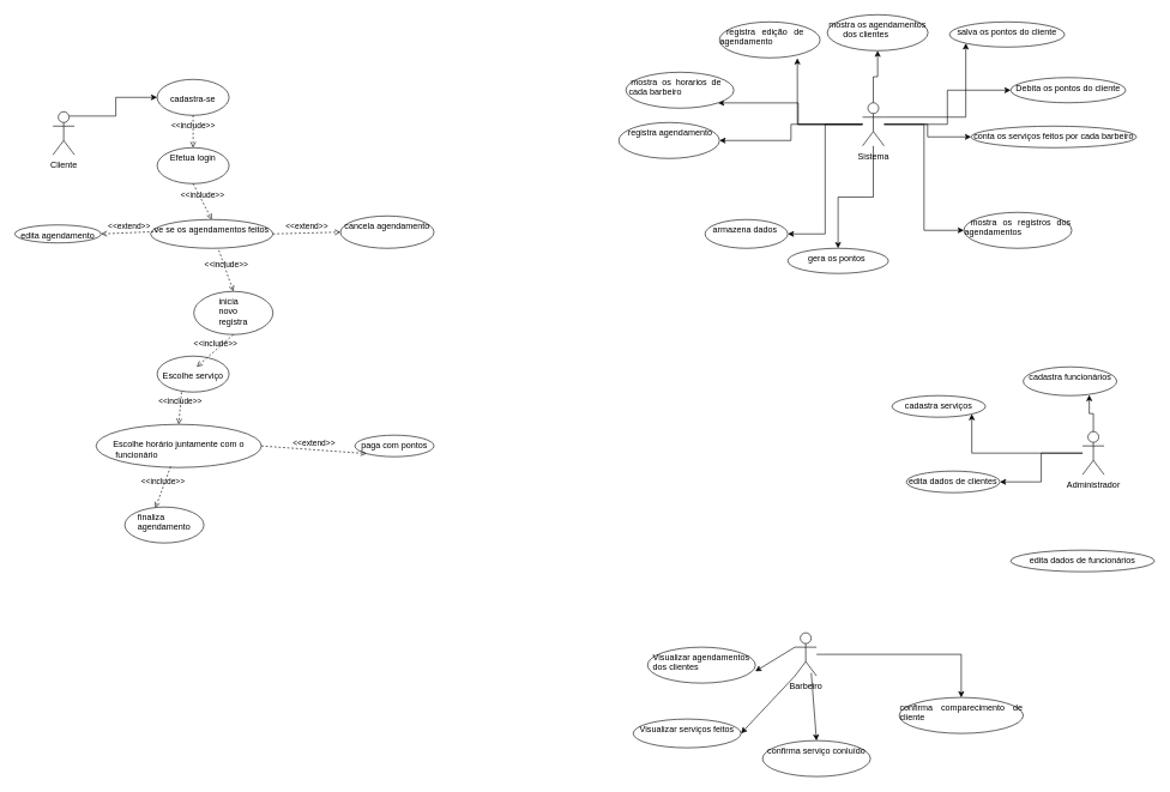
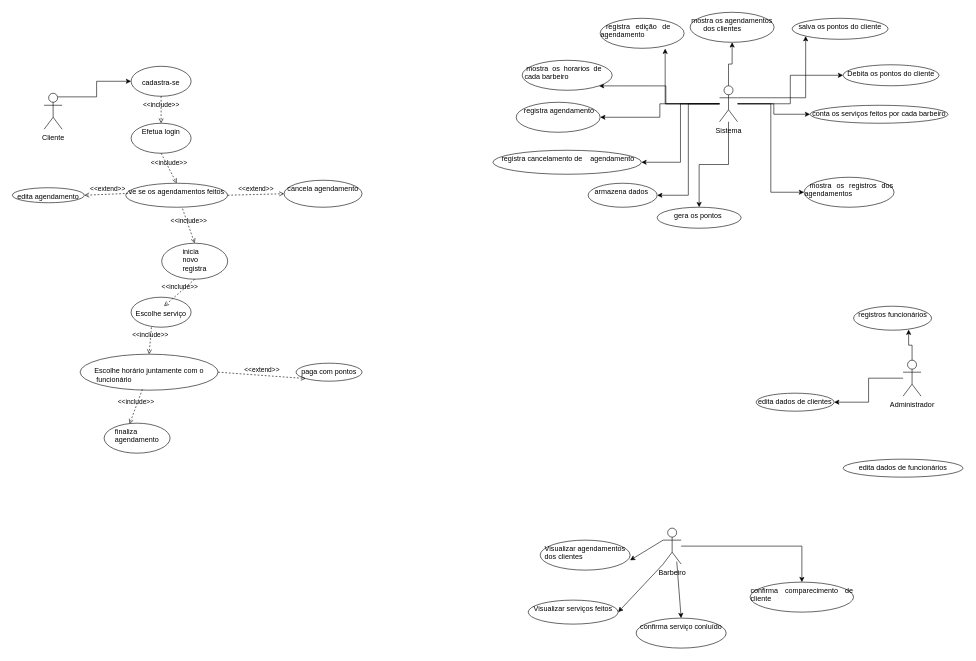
  <mxCell id="0" />
  <mxCell id="1" parent="0" />
  <mxCell id="2" value="" style="edgeStyle=orthogonalEdgeStyle;rounded=0;orthogonalLoop=1;jettySize=auto;html=1;exitX=0.75;exitY=0.1;exitDx=0;exitDy=0;exitPerimeter=0;entryX=0;entryY=0.5;entryDx=0;entryDy=0;" parent="1" source="3" target="6" edge="1"><mxGeometry relative="1" as="geometry"><mxPoint x="-96.52" y="145" as="sourcePoint" /><mxPoint x="208.48" y="95" as="targetPoint" /></mxGeometry></mxCell>
  <mxCell id="3" value="Cliente" style="shape=umlActor;verticalLabelPosition=bottom;verticalAlign=top;html=1;" parent="1" vertex="1"><mxGeometry x="73" y="155" width="30" height="60" as="geometry" /></mxCell>
  <mxCell id="4" style="edgeStyle=orthogonalEdgeStyle;rounded=0;orthogonalLoop=1;jettySize=auto;html=1;" parent="1" source="5" target="45" edge="1"><mxGeometry relative="1" as="geometry" /></mxCell>
  <mxCell id="5" value="Barbeiro" style="shape=umlActor;verticalLabelPosition=bottom;verticalAlign=top;html=1;" parent="1" vertex="1"><mxGeometry x="1105" y="880" width="30" height="60" as="geometry" /></mxCell>
  <mxCell id="6" value="&lt;div style=&quot;text-align: justify;&quot;&gt;&lt;br&gt;&lt;/div&gt;&lt;div style=&quot;text-align: justify;&quot;&gt;cadastra-se&lt;/div&gt;" style="ellipse;whiteSpace=wrap;html=1;verticalAlign=top;" parent="1" vertex="1"><mxGeometry x="218" y="110" width="100" height="50" as="geometry" /></mxCell>
  <mxCell id="7" value="&lt;div style=&quot;text-align: justify;&quot;&gt;finaliza&lt;/div&gt;&lt;div style=&quot;text-align: justify;&quot;&gt;&lt;span style=&quot;background-color: initial;&quot;&gt;agendamento&lt;/span&gt;&lt;br&gt;&lt;/div&gt;" style="ellipse;whiteSpace=wrap;html=1;verticalAlign=top;" parent="1" vertex="1"><mxGeometry x="173" y="705" width="110" height="50" as="geometry" /></mxCell>
  <mxCell id="8" value="&lt;div style=&quot;text-align: justify;&quot;&gt;&lt;span style=&quot;background-color: initial;&quot;&gt;&lt;br&gt;&lt;/span&gt;&lt;/div&gt;&lt;div style=&quot;text-align: justify;&quot;&gt;&lt;span style=&quot;background-color: initial;&quot;&gt;Escolhe serviço&lt;/span&gt;&lt;br&gt;&lt;/div&gt;" style="ellipse;whiteSpace=wrap;html=1;verticalAlign=top;" parent="1" vertex="1"><mxGeometry x="218" y="495" width="100" height="50" as="geometry" /></mxCell>
  <mxCell id="9" style="edgeStyle=orthogonalEdgeStyle;rounded=0;orthogonalLoop=1;jettySize=auto;html=1;entryX=1;entryY=1;entryDx=0;entryDy=0;" parent="1" source="19" target="21" edge="1"><mxGeometry relative="1" as="geometry" /></mxCell>
  <mxCell id="10" style="edgeStyle=orthogonalEdgeStyle;rounded=0;orthogonalLoop=1;jettySize=auto;html=1;entryX=0.5;entryY=1;entryDx=0;entryDy=0;" parent="1" source="19" target="30" edge="1"><mxGeometry relative="1" as="geometry" /></mxCell>
  <mxCell id="11" style="edgeStyle=orthogonalEdgeStyle;rounded=0;orthogonalLoop=1;jettySize=auto;html=1;entryX=0;entryY=1;entryDx=0;entryDy=0;exitX=1;exitY=0.333;exitDx=0;exitDy=0;exitPerimeter=0;" parent="1" source="19" target="37" edge="1"><mxGeometry relative="1" as="geometry"><mxPoint x="1220" y="150.001" as="sourcePoint" /><mxPoint x="1333.151" y="37.118" as="targetPoint" /><Array as="points"><mxPoint x="1342" y="162" /></Array></mxGeometry></mxCell>
  <mxCell id="12" style="edgeStyle=orthogonalEdgeStyle;rounded=0;orthogonalLoop=1;jettySize=auto;html=1;entryX=0;entryY=0.5;entryDx=0;entryDy=0;" parent="1" source="19" target="38" edge="1"><mxGeometry relative="1" as="geometry" /></mxCell>
  <mxCell id="13" style="edgeStyle=orthogonalEdgeStyle;rounded=0;orthogonalLoop=1;jettySize=auto;html=1;entryX=0;entryY=0.5;entryDx=0;entryDy=0;" parent="1" source="19" target="40" edge="1"><mxGeometry relative="1" as="geometry" /></mxCell>
  <mxCell id="14" style="edgeStyle=orthogonalEdgeStyle;rounded=0;orthogonalLoop=1;jettySize=auto;html=1;entryX=0;entryY=0.5;entryDx=0;entryDy=0;" parent="1" source="19" target="44" edge="1"><mxGeometry relative="1" as="geometry" /></mxCell>
  <mxCell id="15" style="edgeStyle=orthogonalEdgeStyle;rounded=0;orthogonalLoop=1;jettySize=auto;html=1;" parent="1" source="19" target="36" edge="1"><mxGeometry relative="1" as="geometry" /></mxCell>
  <mxCell id="16" style="edgeStyle=orthogonalEdgeStyle;rounded=0;orthogonalLoop=1;jettySize=auto;html=1;entryX=1;entryY=0.5;entryDx=0;entryDy=0;" parent="1" source="19" target="20" edge="1"><mxGeometry relative="1" as="geometry" /></mxCell>
+ <mxCell id="17" style="edgeStyle=orthogonalEdgeStyle;rounded=0;orthogonalLoop=1;jettySize=auto;html=1;entryX=1;entryY=0.5;entryDx=0;entryDy=0;" parent="1" source="19" target="41" edge="1"><mxGeometry relative="1" as="geometry" /></mxCell>
  <mxCell id="18" style="edgeStyle=orthogonalEdgeStyle;rounded=0;orthogonalLoop=1;jettySize=auto;html=1;entryX=1;entryY=0.5;entryDx=0;entryDy=0;" parent="1" source="19" target="35" edge="1"><mxGeometry relative="1" as="geometry" /></mxCell>
  <mxCell id="19" value="Sistema" style="shape=umlActor;verticalLabelPosition=bottom;verticalAlign=top;html=1;" parent="1" vertex="1"><mxGeometry x="1199" y="142.5" width="30" height="60" as="geometry" /></mxCell>
  <mxCell id="20" value="&lt;div style=&quot;text-align: justify;&quot;&gt;armazena dados&amp;nbsp;&lt;/div&gt;" style="ellipse;whiteSpace=wrap;html=1;verticalAlign=top;" parent="1" vertex="1"><mxGeometry x="980" y="305" width="115" height="40" as="geometry" /></mxCell>
  <mxCell id="21" value="&lt;div style=&quot;text-align: justify;&quot;&gt;&amp;nbsp;mostra os horarios de&amp;nbsp; &amp;nbsp; &amp;nbsp;cada barbeiro&lt;/div&gt;" style="ellipse;whiteSpace=wrap;html=1;verticalAlign=top;" parent="1" vertex="1"><mxGeometry x="870" width="150" height="50" as="geometry" y="100" /></mxCell>
  <mxCell id="22" style="edgeStyle=orthogonalEdgeStyle;rounded=0;orthogonalLoop=1;jettySize=auto;html=1;entryX=1;entryY=0.5;entryDx=0;entryDy=0;" parent="1" source="24" target="42" edge="1"><mxGeometry relative="1" as="geometry" /></mxCell>
- <mxCell id="23" style="edgeStyle=orthogonalEdgeStyle;rounded=0;orthogonalLoop=1;jettySize=auto;html=1;entryX=1;entryY=1;entryDx=0;entryDy=0;" parent="1" source="24" target="26" edge="1"><mxGeometry relative="1" as="geometry" /></mxCell>
  <mxCell id="24" value="Administrador" style="shape=umlActor;verticalLabelPosition=bottom;verticalAlign=top;html=1;" parent="1" vertex="1"><mxGeometry x="1505" y="600" width="30" height="60" as="geometry" /></mxCell>
- <mxCell id="25" value="&lt;div style=&quot;text-align: justify;&quot;&gt;cadastra funcionários&lt;/div&gt;" style="ellipse;whiteSpace=wrap;html=1;verticalAlign=top;" parent="1" vertex="1"><mxGeometry x="1422.5" y="510" width="130" height="40" as="geometry" /></mxCell>
- <mxCell id="26" value="&lt;div style=&quot;text-align: justify;&quot;&gt;cadastra serviços&lt;/div&gt;" style="ellipse;whiteSpace=wrap;html=1;verticalAlign=top;" parent="1" vertex="1"><mxGeometry x="1240" y="550" width="130" height="30" as="geometry" /></mxCell>
+ <mxCell id="25" value="&lt;div style=&quot;text-align: justify;&quot;&gt;registros funcionários&lt;/div&gt;" style="ellipse;whiteSpace=wrap;html=1;verticalAlign=top;" parent="1" vertex="1"><mxGeometry x="1422.5" y="510" width="130" height="40" as="geometry" /></mxCell>
  <mxCell id="27" value="&lt;div style=&quot;text-align: justify;&quot;&gt;edita agendamento&lt;/div&gt;" style="ellipse;whiteSpace=wrap;html=1;verticalAlign=top;" parent="1" vertex="1"><mxGeometry x="20" y="312.5" width="120" height="25" as="geometry" /></mxCell>
  <mxCell id="28" value="&lt;div style=&quot;text-align: justify;&quot;&gt;&amp;nbsp;registra edição de&amp;nbsp; &amp;nbsp; agendamento&lt;/div&gt;" style="ellipse;whiteSpace=wrap;html=1;verticalAlign=top;" parent="1" vertex="1"><mxGeometry x="1000" y="30" width="140" height="50" as="geometry" /></mxCell>
  <mxCell id="29" value="&lt;div style=&quot;text-align: justify;&quot;&gt;Efetua login&lt;/div&gt;" style="ellipse;whiteSpace=wrap;html=1;verticalAlign=top;" parent="1" vertex="1"><mxGeometry x="218" y="205" width="100" height="50" as="geometry" /></mxCell>
  <mxCell id="30" value="&lt;div style=&quot;text-align: justify;&quot;&gt;mostra os agendamentos&lt;/div&gt;&lt;div style=&quot;text-align: justify;&quot;&gt;&amp;nbsp; &amp;nbsp; &amp;nbsp; dos clientes&lt;/div&gt;" style="ellipse;whiteSpace=wrap;html=1;verticalAlign=top;" parent="1" vertex="1"><mxGeometry x="1150" y="20" width="140" height="50" as="geometry" /></mxCell>
  <mxCell id="31" value="&lt;div style=&quot;text-align: justify;&quot;&gt;inicia&lt;/div&gt;&lt;div style=&quot;text-align: justify;&quot;&gt;novo&lt;/div&gt;&lt;div style=&quot;text-align: justify;&quot;&gt;registra&lt;/div&gt;" style="ellipse;whiteSpace=wrap;html=1;verticalAlign=top;" parent="1" vertex="1"><mxGeometry x="269" y="405" width="110" height="60" as="geometry" /></mxCell>
  <mxCell id="32" value="&lt;div style=&quot;text-align: justify;&quot;&gt;cancela agendamento&lt;/div&gt;" style="ellipse;whiteSpace=wrap;html=1;verticalAlign=top;" parent="1" vertex="1"><mxGeometry x="473" y="300" width="130" height="45" as="geometry" /></mxCell>
  <mxCell id="33" value="&lt;div style=&quot;text-align: justify;&quot;&gt;ve se os agendamentos feitos&lt;/div&gt;" style="ellipse;whiteSpace=wrap;html=1;verticalAlign=top;" parent="1" vertex="1"><mxGeometry x="209" y="305" width="170" height="40" as="geometry" /></mxCell>
  <mxCell id="34" value="&lt;div style=&quot;text-align: justify;&quot;&gt;&lt;span style=&quot;background-color: initial;&quot;&gt;&lt;br&gt;&lt;/span&gt;&lt;/div&gt;&lt;div style=&quot;text-align: justify;&quot;&gt;&lt;span style=&quot;background-color: initial;&quot;&gt;Escolhe horário juntamente com o&lt;/span&gt;&lt;/div&gt;&lt;div style=&quot;text-align: justify;&quot;&gt;&lt;span style=&quot;background-color: initial;&quot;&gt;&amp;nbsp;funcionário&lt;/span&gt;&lt;br&gt;&lt;/div&gt;" style="ellipse;whiteSpace=wrap;html=1;verticalAlign=top;" parent="1" vertex="1"><mxGeometry x="133" y="590" width="230" height="60" as="geometry" /></mxCell>
  <mxCell id="35" value="&lt;div style=&quot;text-align: justify;&quot;&gt;&amp;nbsp;registra agendamento&lt;/div&gt;" style="ellipse;whiteSpace=wrap;html=1;verticalAlign=top;" parent="1" vertex="1"><mxGeometry x="860" y="170" width="140" height="50" as="geometry" /></mxCell>
  <mxCell id="36" value="&lt;div style=&quot;text-align: justify;&quot;&gt;gera os pontos&amp;nbsp;&lt;/div&gt;&lt;div style=&quot;text-align: justify;&quot;&gt;&lt;br&gt;&lt;/div&gt;" style="ellipse;whiteSpace=wrap;html=1;verticalAlign=top;" parent="1" vertex="1"><mxGeometry x="1095" y="345" width="140" height="35" as="geometry" /></mxCell>
  <mxCell id="37" value="&lt;div style=&quot;text-align: justify;&quot;&gt;salva os pontos do cliente&lt;/div&gt;" style="ellipse;whiteSpace=wrap;html=1;verticalAlign=top;" parent="1" vertex="1"><mxGeometry x="1320" y="30" width="160" height="35" as="geometry" /></mxCell>
  <mxCell id="38" value="&lt;div style=&quot;text-align: justify;&quot;&gt;Debita os pontos do cliente&lt;/div&gt;" style="ellipse;whiteSpace=wrap;html=1;verticalAlign=top;" parent="1" vertex="1"><mxGeometry x="1405" y="107.5" width="160" height="35" as="geometry" /></mxCell>
  <mxCell id="39" value="&lt;div style=&quot;text-align: justify;&quot;&gt;paga com pontos&lt;/div&gt;" style="ellipse;whiteSpace=wrap;html=1;verticalAlign=top;" parent="1" vertex="1"><mxGeometry x="493" y="605" width="110" height="30" as="geometry" /></mxCell>
  <mxCell id="40" value="&lt;div style=&quot;text-align: justify;&quot;&gt;conta os serviços feitos por cada barbeiro&lt;/div&gt;" style="ellipse;whiteSpace=wrap;html=1;verticalAlign=top;" parent="1" vertex="1"><mxGeometry x="1350" y="175" width="230" height="30" as="geometry" /></mxCell>
+ <mxCell id="41" value="&lt;div style=&quot;text-align: justify;&quot;&gt;&amp;nbsp;registra cancelamento de&amp;nbsp; &amp;nbsp; agendamento&lt;/div&gt;" style="ellipse;whiteSpace=wrap;html=1;verticalAlign=top;" parent="1" vertex="1"><mxGeometry x="821.25" y="250" width="247.5" height="40" as="geometry" /></mxCell>
  <mxCell id="42" value="&lt;div style=&quot;text-align: justify;&quot;&gt;edita dados de clientes&lt;/div&gt;" style="ellipse;whiteSpace=wrap;html=1;verticalAlign=top;" parent="1" vertex="1"><mxGeometry x="1260" y="655" width="130" height="30" as="geometry" /></mxCell>
  <mxCell id="43" value="&lt;div style=&quot;text-align: justify;&quot;&gt;edita dados de funcionários&lt;/div&gt;" style="ellipse;whiteSpace=wrap;html=1;verticalAlign=top;" parent="1" vertex="1"><mxGeometry x="1405" y="765" width="200" height="30" as="geometry" /></mxCell>
  <mxCell id="44" value="&lt;div style=&quot;text-align: justify;&quot;&gt;&amp;nbsp;mostra os registros dos agendamentos&lt;/div&gt;" style="ellipse;whiteSpace=wrap;html=1;verticalAlign=top;" parent="1" vertex="1"><mxGeometry x="1340" y="295" width="150" height="50" as="geometry" /></mxCell>
  <mxCell id="45" value="&lt;div style=&quot;text-align: justify;&quot;&gt;confirma comparecimento de cliente&lt;/div&gt;" style="ellipse;whiteSpace=wrap;html=1;verticalAlign=top;" parent="1" vertex="1"><mxGeometry x="1250" y="970" width="172.5" height="50" as="geometry" /></mxCell>
  <mxCell id="46" value="&lt;div style=&quot;text-align: justify;&quot;&gt;confirma serviço conluído&lt;/div&gt;" style="ellipse;whiteSpace=wrap;html=1;verticalAlign=top;" parent="1" vertex="1"><mxGeometry x="1060" y="1030" width="150" height="50" as="geometry" /></mxCell>
  <mxCell id="47" value="&lt;div style=&quot;text-align: justify;&quot;&gt;Visualizar agendamentos&lt;/div&gt;&lt;div style=&quot;text-align: justify;&quot;&gt;dos clientes&lt;/div&gt;" style="ellipse;whiteSpace=wrap;html=1;verticalAlign=top;" parent="1" vertex="1"><mxGeometry x="900" y="900" width="150" height="50" as="geometry" /></mxCell>
  <mxCell id="48" value="&lt;div style=&quot;text-align: justify;&quot;&gt;Visualizar serviços feitos&lt;/div&gt;" style="ellipse;whiteSpace=wrap;html=1;verticalAlign=top;" parent="1" vertex="1"><mxGeometry x="880" y="1000" width="150" height="40" as="geometry" /></mxCell>
  <mxCell id="49" value="&amp;lt;&amp;lt;include&amp;gt;&amp;gt;" style="html=1;verticalAlign=bottom;labelBackgroundColor=none;endArrow=open;endFill=0;dashed=1;rounded=0;exitX=0.5;exitY=1;exitDx=0;exitDy=0;entryX=0.5;entryY=0;entryDx=0;entryDy=0;" parent="1" source="6" target="29" edge="1"><mxGeometry width="160" relative="1" as="geometry"><mxPoint x="313" y="185" as="sourcePoint" /><mxPoint x="473" y="185" as="targetPoint" /></mxGeometry></mxCell>
  <mxCell id="50" value="&amp;lt;&amp;lt;include&amp;gt;&amp;gt;" style="html=1;verticalAlign=bottom;labelBackgroundColor=none;endArrow=open;endFill=0;dashed=1;rounded=0;exitX=0.5;exitY=1;exitDx=0;exitDy=0;entryX=0.5;entryY=0;entryDx=0;entryDy=0;" parent="1" source="29" target="33" edge="1"><mxGeometry width="160" relative="1" as="geometry"><mxPoint x="213" y="305" as="sourcePoint" /><mxPoint x="373" y="305" as="targetPoint" /></mxGeometry></mxCell>
  <mxCell id="51" value="&amp;lt;&amp;lt;extend&amp;gt;&amp;gt;" style="html=1;verticalAlign=bottom;labelBackgroundColor=none;endArrow=open;endFill=0;dashed=1;rounded=0;exitX=0.059;exitY=0.416;exitDx=0;exitDy=0;exitPerimeter=0;entryX=1;entryY=0.5;entryDx=0;entryDy=0;" parent="1" source="33" target="27" edge="1"><mxGeometry width="160" relative="1" as="geometry"><mxPoint x="73" y="275" as="sourcePoint" /><mxPoint x="213" y="275" as="targetPoint" /></mxGeometry></mxCell>
  <mxCell id="52" value="&amp;lt;&amp;lt;extend&amp;gt;&amp;gt;" style="html=1;verticalAlign=bottom;labelBackgroundColor=none;endArrow=open;endFill=0;dashed=1;rounded=0;exitX=1;exitY=0.5;exitDx=0;exitDy=0;entryX=0;entryY=0.5;entryDx=0;entryDy=0;" parent="1" source="33" target="32" edge="1"><mxGeometry width="160" relative="1" as="geometry"><mxPoint x="318" y="275" as="sourcePoint" /><mxPoint x="478" y="275" as="targetPoint" /></mxGeometry></mxCell>
  <mxCell id="53" value="&amp;lt;&amp;lt;include&amp;gt;&amp;gt;" style="html=1;verticalAlign=bottom;labelBackgroundColor=none;endArrow=open;endFill=0;dashed=1;rounded=0;exitX=0.557;exitY=1.063;exitDx=0;exitDy=0;exitPerimeter=0;entryX=0.5;entryY=0;entryDx=0;entryDy=0;" parent="1" source="33" target="31" edge="1"><mxGeometry width="160" relative="1" as="geometry"><mxPoint x="164" y="385" as="sourcePoint" /><mxPoint x="324" y="385" as="targetPoint" /></mxGeometry></mxCell>
  <mxCell id="54" value="&amp;lt;&amp;lt;include&amp;gt;&amp;gt;" style="html=1;verticalAlign=bottom;labelBackgroundColor=none;endArrow=open;endFill=0;dashed=1;rounded=0;exitX=0.5;exitY=1;exitDx=0;exitDy=0;entryX=0.55;entryY=0.3;entryDx=0;entryDy=0;entryPerimeter=0;" parent="1" source="31" target="8" edge="1"><mxGeometry width="160" relative="1" as="geometry"><mxPoint x="253" y="485" as="sourcePoint" /><mxPoint x="413" y="485" as="targetPoint" /></mxGeometry></mxCell>
  <mxCell id="55" value="&amp;lt;&amp;lt;include&amp;gt;&amp;gt;" style="html=1;verticalAlign=bottom;labelBackgroundColor=none;endArrow=open;endFill=0;dashed=1;rounded=0;exitX=0.339;exitY=1.004;exitDx=0;exitDy=0;exitPerimeter=0;entryX=0.5;entryY=0;entryDx=0;entryDy=0;" parent="1" source="8" target="34" edge="1"><mxGeometry width="160" relative="1" as="geometry"><mxPoint x="233" y="585" as="sourcePoint" /><mxPoint x="393" y="585" as="targetPoint" /></mxGeometry></mxCell>
  <mxCell id="56" value="&amp;lt;&amp;lt;include&amp;gt;&amp;gt;" style="html=1;verticalAlign=bottom;labelBackgroundColor=none;endArrow=open;endFill=0;dashed=1;rounded=0;exitX=0.451;exitY=0.978;exitDx=0;exitDy=0;exitPerimeter=0;entryX=0.386;entryY=0.027;entryDx=0;entryDy=0;entryPerimeter=0;" parent="1" source="34" target="7" edge="1"><mxGeometry width="160" relative="1" as="geometry"><mxPoint x="263" y="685" as="sourcePoint" /><mxPoint x="423" y="685" as="targetPoint" /></mxGeometry></mxCell>
  <mxCell id="57" value="&amp;lt;&amp;lt;extend&amp;gt;&amp;gt;" style="html=1;verticalAlign=bottom;labelBackgroundColor=none;endArrow=open;endFill=0;dashed=1;rounded=0;exitX=1;exitY=0.5;exitDx=0;exitDy=0;entryX=0;entryY=1;entryDx=0;entryDy=0;" parent="1" source="34" target="39" edge="1"><mxGeometry width="160" relative="1" as="geometry"><mxPoint x="373" y="669.41" as="sourcePoint" /><mxPoint x="533" y="669.41" as="targetPoint" /></mxGeometry></mxCell>
  <mxCell id="58" value="" style="endArrow=classic;html=1;rounded=0;exitX=0.756;exitY=0.93;exitDx=0;exitDy=0;exitPerimeter=0;entryX=0.5;entryY=0;entryDx=0;entryDy=0;" parent="1" source="5" target="46" edge="1"><mxGeometry width="50" height="50" relative="1" as="geometry"><mxPoint x="1080" y="1050" as="sourcePoint" /><mxPoint x="1130" y="1000" as="targetPoint" /></mxGeometry></mxCell>
  <mxCell id="59" value="" style="endArrow=classic;html=1;rounded=0;exitX=0;exitY=0.333;exitDx=0;exitDy=0;exitPerimeter=0;entryX=0.999;entryY=0.671;entryDx=0;entryDy=0;entryPerimeter=0;" parent="1" source="5" target="47" edge="1"><mxGeometry width="50" height="50" relative="1" as="geometry"><mxPoint x="1080" y="856" as="sourcePoint" /><mxPoint x="1087" y="950" as="targetPoint" /></mxGeometry></mxCell>
  <mxCell id="60" value="" style="endArrow=classic;html=1;rounded=0;exitX=0;exitY=1;exitDx=0;exitDy=0;exitPerimeter=0;entryX=1;entryY=0.5;entryDx=0;entryDy=0;" parent="1" source="5" target="48" edge="1"><mxGeometry width="50" height="50" relative="1" as="geometry"><mxPoint x="1050" y="950" as="sourcePoint" /><mxPoint x="1057" y="1044" as="targetPoint" /></mxGeometry></mxCell>
  <mxCell id="61" style="edgeStyle=orthogonalEdgeStyle;rounded=0;orthogonalLoop=1;jettySize=auto;html=1;entryX=0.706;entryY=0.978;entryDx=0;entryDy=0;entryPerimeter=0;" parent="1" source="24" target="25" edge="1"><mxGeometry relative="1" as="geometry" /></mxCell>
  <mxCell id="62" style="edgeStyle=orthogonalEdgeStyle;rounded=0;orthogonalLoop=1;jettySize=auto;html=1;entryX=0.774;entryY=1.012;entryDx=0;entryDy=0;entryPerimeter=0;" parent="1" source="19" target="28" edge="1"><mxGeometry relative="1" as="geometry" /></mxCell>
